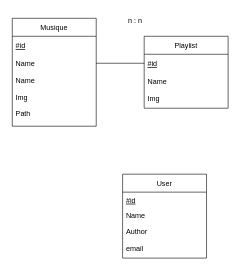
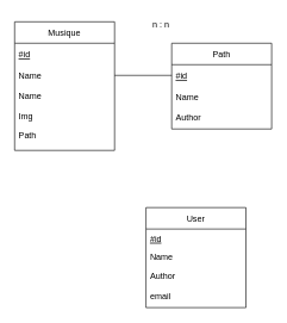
  <mxCell id="0" />
  <mxCell id="1" parent="0" />
  <mxCell id="2" value="Musique" style="swimlane;fontStyle=0;childLayout=stackLayout;horizontal=1;startSize=30;horizontalStack=0;resizeParent=1;resizeParentMax=0;resizeLast=0;collapsible=1;marginBottom=0;" vertex="1" parent="1"><mxGeometry x="20" y="30" width="140" height="180" as="geometry" /></mxCell>
  <mxCell id="3" value="#id" style="text;strokeColor=none;fillColor=none;align=left;verticalAlign=middle;spacingLeft=4;spacingRight=4;overflow=hidden;points=[[0,0.5],[1,0.5]];portConstraint=eastwest;rotatable=0;fontStyle=4" vertex="1" parent="2"><mxGeometry y="30" width="140" height="30" as="geometry" /></mxCell>
  <mxCell id="4" value="Name" style="text;strokeColor=none;fillColor=none;align=left;verticalAlign=middle;spacingLeft=4;spacingRight=4;overflow=hidden;points=[[0,0.5],[1,0.5]];portConstraint=eastwest;rotatable=0;" vertex="1" parent="2"><mxGeometry y="60" width="140" height="30" as="geometry" /></mxCell>
  <mxCell id="5" value="Name&#10;&#10;Img&#10;&#10;Path&#10;" style="text;strokeColor=none;fillColor=none;align=left;verticalAlign=top;spacingLeft=4;spacingRight=4;overflow=hidden;points=[[0,0.5],[1,0.5]];portConstraint=eastwest;rotatable=0;" vertex="1" parent="2"><mxGeometry y="90" width="140" height="90" as="geometry" /></mxCell>
- <mxCell id="6" value="Playlist" style="swimlane;fontStyle=0;childLayout=stackLayout;horizontal=1;startSize=30;horizontalStack=0;resizeParent=1;resizeParentMax=0;resizeLast=0;collapsible=1;marginBottom=0;" vertex="1" parent="1"><mxGeometry x="240" y="60" width="140" height="120" as="geometry" /></mxCell>
+ <mxCell id="6" value="Path" style="swimlane;fontStyle=0;childLayout=stackLayout;horizontal=1;startSize=30;horizontalStack=0;resizeParent=1;resizeParentMax=0;resizeLast=0;collapsible=1;marginBottom=0;" vertex="1" parent="1"><mxGeometry x="240" y="60" width="140" height="120" as="geometry" /></mxCell>
  <mxCell id="7" value="#id" style="text;strokeColor=none;fillColor=none;align=left;verticalAlign=middle;spacingLeft=4;spacingRight=4;overflow=hidden;points=[[0,0.5],[1,0.5]];portConstraint=eastwest;rotatable=0;fontStyle=4" vertex="1" parent="6"><mxGeometry y="30" width="140" height="30" as="geometry" /></mxCell>
  <mxCell id="8" value="Name" style="text;strokeColor=none;fillColor=none;align=left;verticalAlign=middle;spacingLeft=4;spacingRight=4;overflow=hidden;points=[[0,0.5],[1,0.5]];portConstraint=eastwest;rotatable=0;" vertex="1" parent="6"><mxGeometry y="60" width="140" height="30" as="geometry" /></mxCell>
- <mxCell id="9" value="Img&#10;" style="text;strokeColor=none;fillColor=none;align=left;verticalAlign=top;spacingLeft=4;spacingRight=4;overflow=hidden;points=[[0,0.5],[1,0.5]];portConstraint=eastwest;rotatable=0;" vertex="1" parent="6"><mxGeometry y="90" width="140" height="30" as="geometry" /></mxCell>
+ <mxCell id="9" value="Author&#10;" style="text;strokeColor=none;fillColor=none;align=left;verticalAlign=top;spacingLeft=4;spacingRight=4;overflow=hidden;points=[[0,0.5],[1,0.5]];portConstraint=eastwest;rotatable=0;" vertex="1" parent="6"><mxGeometry y="90" width="140" height="30" as="geometry" /></mxCell>
  <mxCell id="10" value="User" style="swimlane;fontStyle=0;childLayout=stackLayout;horizontal=1;startSize=30;fillColor=none;horizontalStack=0;resizeParent=1;resizeParentMax=0;resizeLast=0;collapsible=1;marginBottom=0;" vertex="1" parent="1"><mxGeometry x="204" y="290" width="140" height="140" as="geometry" /></mxCell>
  <mxCell id="11" value="#id" style="text;strokeColor=none;fillColor=none;align=left;verticalAlign=top;spacingLeft=4;spacingRight=4;overflow=hidden;rotatable=0;points=[[0,0.5],[1,0.5]];portConstraint=eastwest;fontStyle=4" vertex="1" parent="10"><mxGeometry y="30" width="140" height="26" as="geometry" /></mxCell>
  <mxCell id="12" value="Name" style="text;strokeColor=none;fillColor=none;align=left;verticalAlign=top;spacingLeft=4;spacingRight=4;overflow=hidden;rotatable=0;points=[[0,0.5],[1,0.5]];portConstraint=eastwest;" vertex="1" parent="10"><mxGeometry y="56" width="140" height="26" as="geometry" /></mxCell>
  <mxCell id="13" value="Author &#10;&#10;email" style="text;strokeColor=none;fillColor=none;align=left;verticalAlign=top;spacingLeft=4;spacingRight=4;overflow=hidden;rotatable=0;points=[[0,0.5],[1,0.5]];portConstraint=eastwest;" vertex="1" parent="10"><mxGeometry y="82" width="140" height="58" as="geometry" /></mxCell>
  <mxCell id="14" value="" style="endArrow=none;html=1;rounded=0;exitX=1;exitY=0.5;exitDx=0;exitDy=0;entryX=0;entryY=0.5;entryDx=0;entryDy=0;" edge="1" parent="1" source="4" target="7"><mxGeometry width="50" height="50" relative="1" as="geometry"><mxPoint x="170" y="270" as="sourcePoint" /><mxPoint x="220" y="220" as="targetPoint" /></mxGeometry></mxCell>
  <mxCell id="15" value="n : n" style="text;html=1;strokeColor=none;fillColor=none;align=center;verticalAlign=middle;whiteSpace=wrap;rounded=0;" vertex="1" parent="1"><mxGeometry x="195" y="20" width="60" height="30" as="geometry" /></mxCell>
